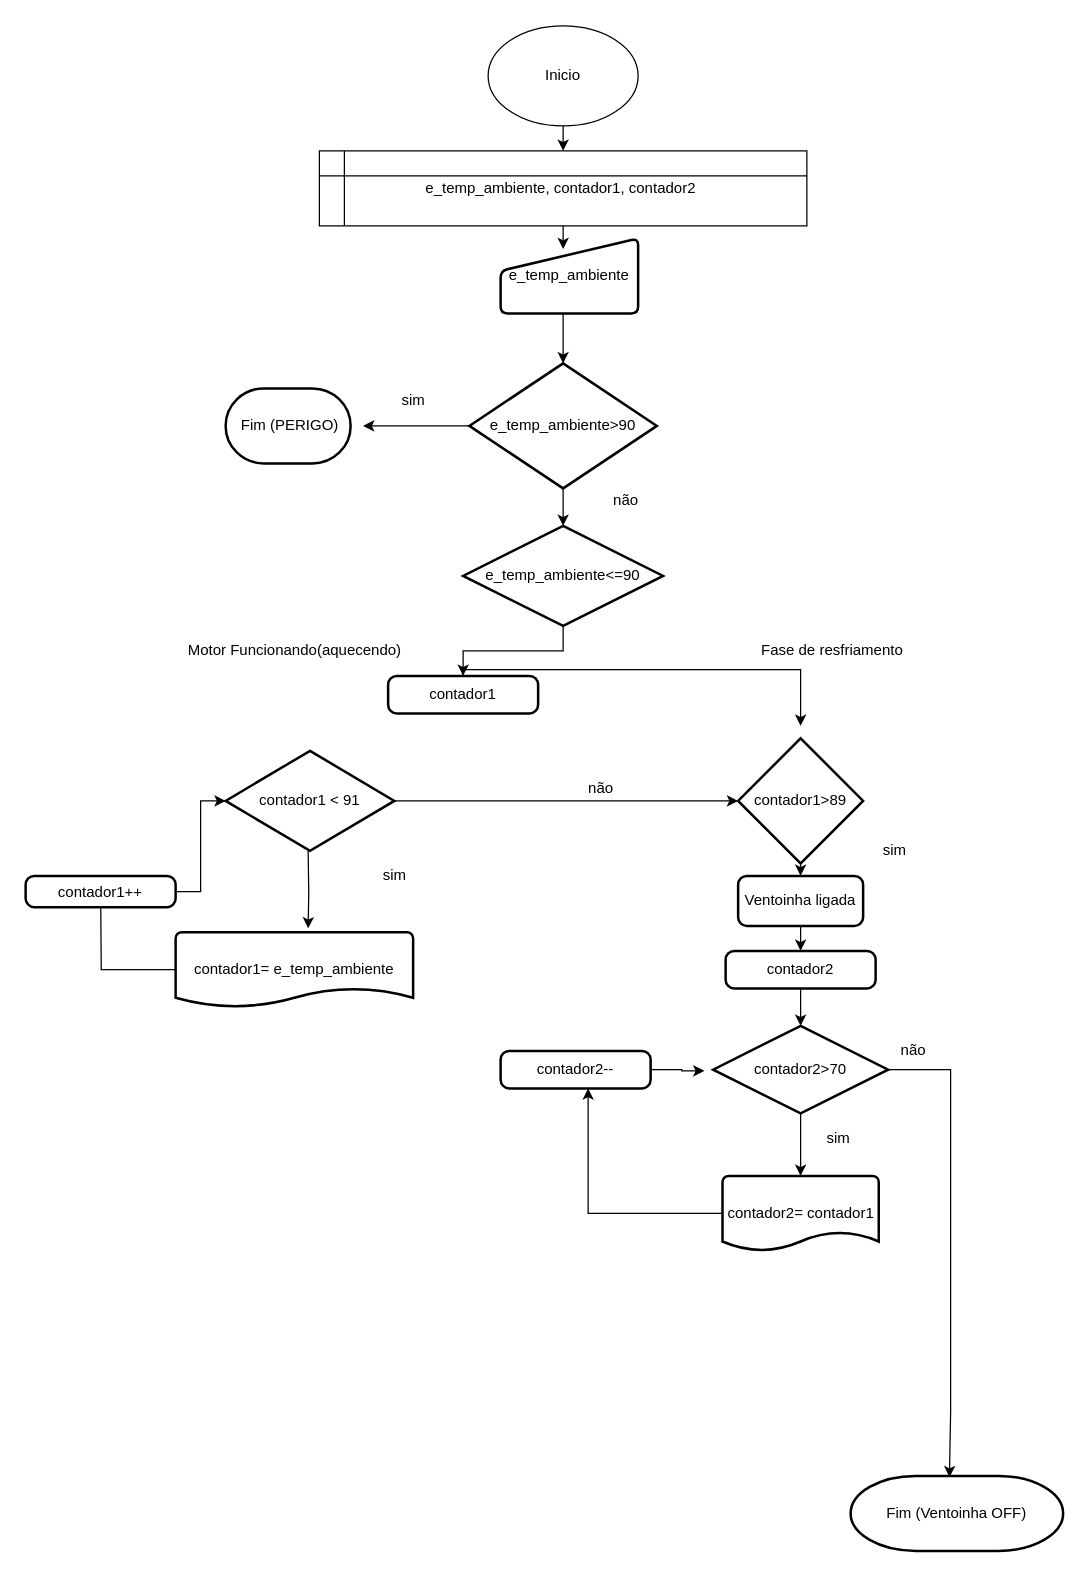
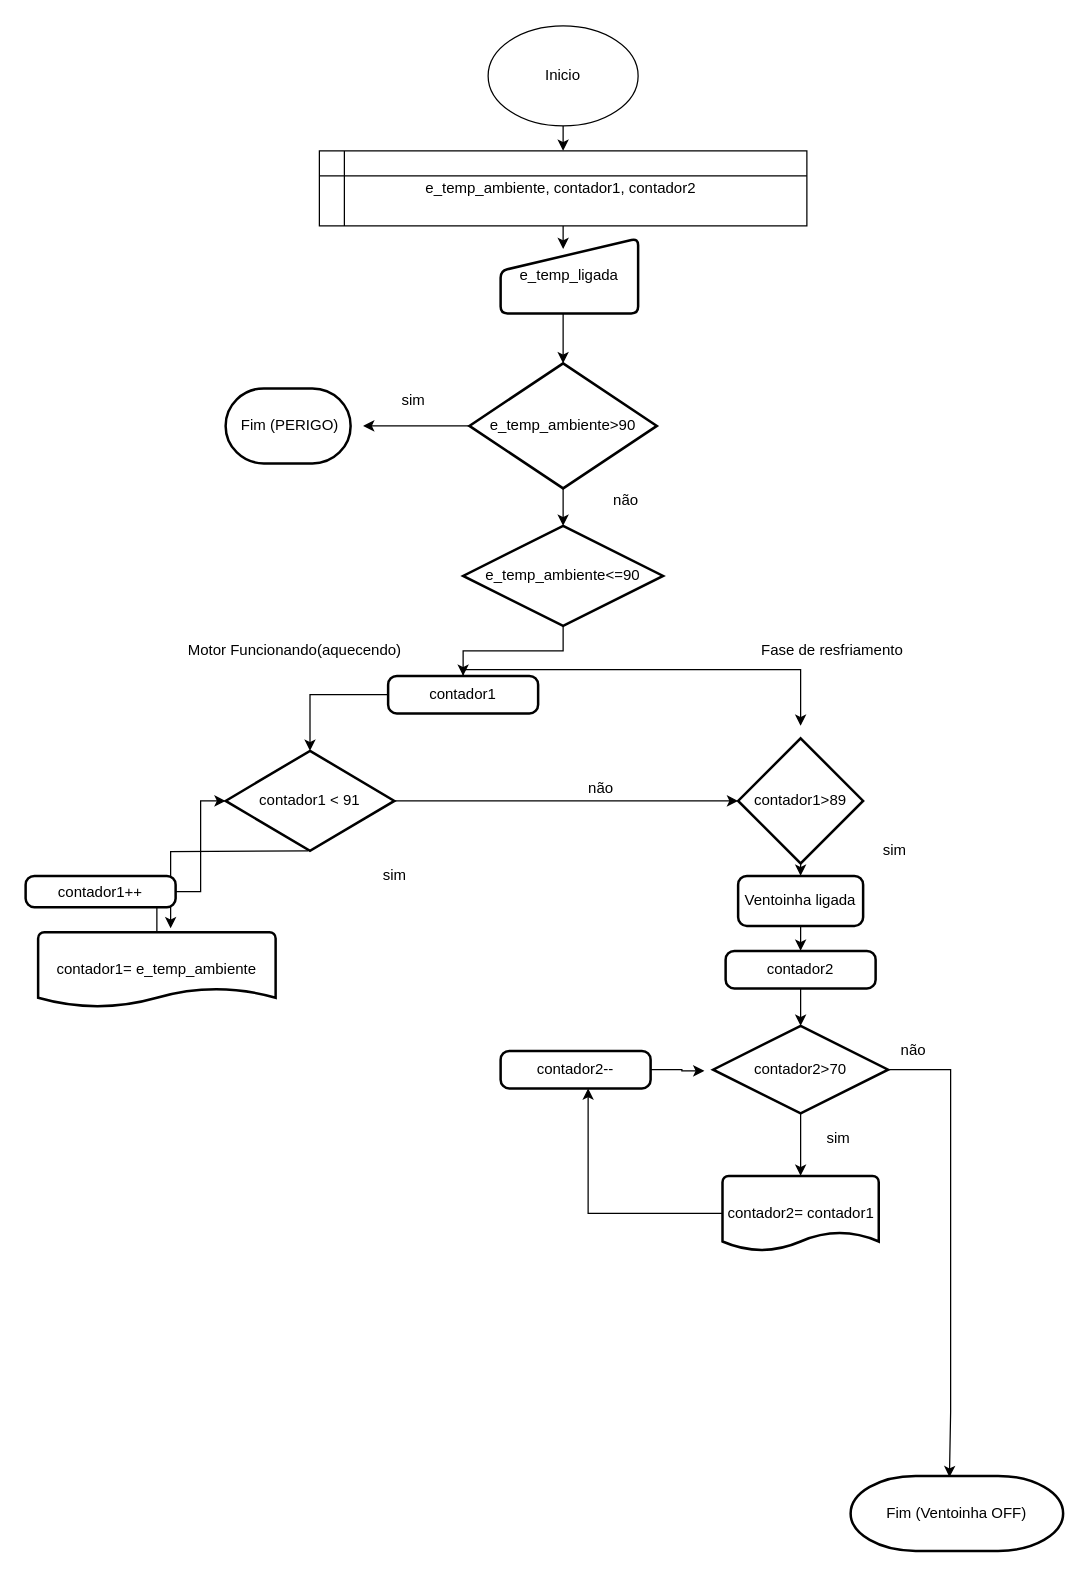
  <mxCell id="0" />
  <mxCell id="1" parent="0" />
  <mxCell id="2" style="edgeStyle=orthogonalEdgeStyle;rounded=0;orthogonalLoop=1;jettySize=auto;html=1;exitX=0.5;exitY=1;exitDx=0;exitDy=0;entryX=0.5;entryY=0;entryDx=0;entryDy=0;" parent="1" source="3" target="5" edge="1"><mxGeometry relative="1" as="geometry" /></mxCell>
  <mxCell id="3" value="Inicio" style="ellipse;whiteSpace=wrap;html=1;" parent="1" vertex="1"><mxGeometry x="390" width="120" height="80" as="geometry" y="20" /></mxCell>
  <mxCell id="4" style="edgeStyle=orthogonalEdgeStyle;rounded=0;orthogonalLoop=1;jettySize=auto;html=1;exitX=0.5;exitY=1;exitDx=0;exitDy=0;entryX=0.455;entryY=0.143;entryDx=0;entryDy=0;entryPerimeter=0;" parent="1" source="5" target="7" edge="1"><mxGeometry relative="1" as="geometry" /></mxCell>
  <mxCell id="5" value="e_temp_ambiente, contador1, contador2&amp;nbsp;" style="shape=internalStorage;whiteSpace=wrap;html=1;backgroundOutline=1;" parent="1" vertex="1"><mxGeometry x="255" y="120" width="390" height="60" as="geometry" /></mxCell>
  <mxCell id="6" style="edgeStyle=orthogonalEdgeStyle;rounded=0;orthogonalLoop=1;jettySize=auto;html=1;exitX=0.5;exitY=1;exitDx=0;exitDy=0;entryX=0.5;entryY=0;entryDx=0;entryDy=0;entryPerimeter=0;" parent="1" source="7" target="17" edge="1"><mxGeometry relative="1" as="geometry"><Array as="points"><mxPoint x="450" y="250" /></Array></mxGeometry></mxCell>
- <mxCell id="7" value="e_temp_ambiente" style="html=1;strokeWidth=2;shape=manualInput;whiteSpace=wrap;rounded=1;size=26;arcSize=11;" parent="1" vertex="1"><mxGeometry x="400" y="190" width="110" height="60" as="geometry" /></mxCell>
+ <mxCell id="7" value="e_temp_ligada" style="html=1;strokeWidth=2;shape=manualInput;whiteSpace=wrap;rounded=1;size=26;arcSize=11;" parent="1" vertex="1"><mxGeometry x="400" y="190" width="110" height="60" as="geometry" /></mxCell>
  <mxCell id="8" style="edgeStyle=orthogonalEdgeStyle;rounded=0;orthogonalLoop=1;jettySize=auto;html=1;exitX=1;exitY=0.5;exitDx=0;exitDy=0;exitPerimeter=0;entryX=0;entryY=0.5;entryDx=0;entryDy=0;entryPerimeter=0;" parent="1" source="10" target="36" edge="1"><mxGeometry relative="1" as="geometry" /></mxCell>
  <mxCell id="9" style="edgeStyle=orthogonalEdgeStyle;rounded=0;orthogonalLoop=1;jettySize=auto;html=1;entryX=0.558;entryY=-0.05;entryDx=0;entryDy=0;entryPerimeter=0;" parent="1" target="12" edge="1"><mxGeometry relative="1" as="geometry"><mxPoint x="246" y="680" as="sourcePoint" /></mxGeometry></mxCell>
  <mxCell id="10" value="contador1 &amp;lt; 91" style="strokeWidth=2;html=1;shape=mxgraph.flowchart.decision;whiteSpace=wrap;" parent="1" vertex="1"><mxGeometry x="180" y="600" width="135" height="80" as="geometry" /></mxCell>
  <mxCell id="11" style="edgeStyle=orthogonalEdgeStyle;rounded=0;orthogonalLoop=1;jettySize=auto;html=1;" parent="1" source="12" edge="1"><mxGeometry relative="1" as="geometry"><mxPoint x="80" y="710" as="targetPoint" /></mxGeometry></mxCell>
- <mxCell id="12" value="contador1= e_temp_ambiente" style="strokeWidth=2;html=1;shape=mxgraph.flowchart.document2;whiteSpace=wrap;size=0.25;" parent="1" vertex="1"><mxGeometry x="140" y="745" width="190" height="60" as="geometry" /></mxCell>
+ <mxCell id="12" value="contador1= e_temp_ambiente" style="strokeWidth=2;html=1;shape=mxgraph.flowchart.document2;whiteSpace=wrap;size=0.25;" parent="1" vertex="1"><mxGeometry x="30" y="745" width="190" height="60" as="geometry" /></mxCell>
  <mxCell id="13" style="edgeStyle=orthogonalEdgeStyle;rounded=0;orthogonalLoop=1;jettySize=auto;html=1;entryX=0;entryY=0.5;entryDx=0;entryDy=0;entryPerimeter=0;" parent="1" source="14" target="10" edge="1"><mxGeometry relative="1" as="geometry" /></mxCell>
  <mxCell id="14" value="contador1++" style="rounded=1;whiteSpace=wrap;html=1;absoluteArcSize=1;arcSize=14;strokeWidth=2;" parent="1" vertex="1"><mxGeometry x="20" y="700" width="120" height="25" as="geometry" /></mxCell>
  <mxCell id="15" style="edgeStyle=orthogonalEdgeStyle;rounded=0;orthogonalLoop=1;jettySize=auto;html=1;exitX=0;exitY=0.5;exitDx=0;exitDy=0;exitPerimeter=0;" parent="1" source="17" edge="1"><mxGeometry relative="1" as="geometry"><mxPoint x="290" y="340" as="targetPoint" /></mxGeometry></mxCell>
  <mxCell id="16" style="edgeStyle=orthogonalEdgeStyle;rounded=0;orthogonalLoop=1;jettySize=auto;html=1;exitX=0.5;exitY=1;exitDx=0;exitDy=0;exitPerimeter=0;entryX=0.5;entryY=0;entryDx=0;entryDy=0;entryPerimeter=0;" parent="1" source="17" target="21" edge="1"><mxGeometry relative="1" as="geometry" /></mxCell>
  <mxCell id="17" value="e_temp_ambiente&amp;gt;90" style="strokeWidth=2;html=1;shape=mxgraph.flowchart.decision;whiteSpace=wrap;" parent="1" vertex="1"><mxGeometry x="375" y="290" width="150" height="100" as="geometry" /></mxCell>
  <mxCell id="18" value="&amp;nbsp;Fim (PERIGO)" style="strokeWidth=2;html=1;shape=mxgraph.flowchart.terminator;whiteSpace=wrap;" parent="1" vertex="1"><mxGeometry x="180" y="310" width="100" height="60" as="geometry" /></mxCell>
  <mxCell id="19" value="sim" style="text;html=1;align=center;verticalAlign=middle;resizable=0;points=[];autosize=1;strokeColor=none;" parent="1" vertex="1"><mxGeometry x="315" y="310" width="30" height="20" as="geometry" /></mxCell>
  <mxCell id="20" style="edgeStyle=orthogonalEdgeStyle;rounded=0;orthogonalLoop=1;jettySize=auto;html=1;exitX=0.5;exitY=1;exitDx=0;exitDy=0;exitPerimeter=0;entryX=0.5;entryY=0;entryDx=0;entryDy=0;" parent="1" source="21" target="34" edge="1"><mxGeometry relative="1" as="geometry" /></mxCell>
  <mxCell id="21" value="e_temp_ambiente&amp;lt;=90" style="strokeWidth=2;html=1;shape=mxgraph.flowchart.decision;whiteSpace=wrap;" parent="1" vertex="1"><mxGeometry x="370" y="420" width="160" height="80" as="geometry" /></mxCell>
  <mxCell id="22" style="edgeStyle=orthogonalEdgeStyle;rounded=0;orthogonalLoop=1;jettySize=auto;html=1;exitX=0.5;exitY=1;exitDx=0;exitDy=0;exitPerimeter=0;entryX=0.5;entryY=0;entryDx=0;entryDy=0;entryPerimeter=0;" parent="1" source="24" target="26" edge="1"><mxGeometry relative="1" as="geometry" /></mxCell>
  <mxCell id="23" style="edgeStyle=orthogonalEdgeStyle;rounded=0;orthogonalLoop=1;jettySize=auto;html=1;exitX=1;exitY=0.5;exitDx=0;exitDy=0;exitPerimeter=0;entryX=0.465;entryY=0.017;entryDx=0;entryDy=0;entryPerimeter=0;" parent="1" source="24" target="30" edge="1"><mxGeometry relative="1" as="geometry"><Array as="points"><mxPoint x="760" y="855" /><mxPoint x="760" y="1129" /></Array></mxGeometry></mxCell>
  <mxCell id="24" value="contador2&amp;gt;70" style="strokeWidth=2;html=1;shape=mxgraph.flowchart.decision;whiteSpace=wrap;" parent="1" vertex="1"><mxGeometry x="570" y="820" width="140" height="70" as="geometry" /></mxCell>
  <mxCell id="25" style="edgeStyle=orthogonalEdgeStyle;rounded=0;orthogonalLoop=1;jettySize=auto;html=1;" parent="1" source="26" target="28" edge="1"><mxGeometry relative="1" as="geometry"><mxPoint x="450" y="890" as="targetPoint" /><Array as="points"><mxPoint x="470" y="970" /></Array></mxGeometry></mxCell>
  <mxCell id="26" value="contador2= contador1" style="strokeWidth=2;html=1;shape=mxgraph.flowchart.document2;whiteSpace=wrap;size=0.25;" parent="1" vertex="1"><mxGeometry x="577.5" y="940" width="125" height="60" as="geometry" /></mxCell>
  <mxCell id="27" style="edgeStyle=orthogonalEdgeStyle;rounded=0;orthogonalLoop=1;jettySize=auto;html=1;entryX=-0.05;entryY=0.514;entryDx=0;entryDy=0;entryPerimeter=0;" parent="1" source="28" target="24" edge="1"><mxGeometry relative="1" as="geometry" /></mxCell>
  <mxCell id="28" value="contador2--" style="rounded=1;whiteSpace=wrap;html=1;absoluteArcSize=1;arcSize=14;strokeWidth=2;" parent="1" vertex="1"><mxGeometry x="400" y="840" width="120" height="30" as="geometry" /></mxCell>
  <mxCell id="29" value="sim" style="text;html=1;align=center;verticalAlign=middle;resizable=0;points=[];autosize=1;strokeColor=none;" parent="1" vertex="1"><mxGeometry x="700" y="670" width="30" height="20" as="geometry" /></mxCell>
  <mxCell id="30" value="Fim (Ventoinha OFF)" style="strokeWidth=2;html=1;shape=mxgraph.flowchart.terminator;whiteSpace=wrap;" parent="1" vertex="1"><mxGeometry x="680" y="1180" width="170" height="60" as="geometry" /></mxCell>
  <mxCell id="31" value="sim" style="text;html=1;align=center;verticalAlign=middle;resizable=0;points=[];autosize=1;strokeColor=none;" parent="1" vertex="1"><mxGeometry x="300" y="690" width="30" height="20" as="geometry" /></mxCell>
+ <mxCell id="32" style="edgeStyle=orthogonalEdgeStyle;rounded=0;orthogonalLoop=1;jettySize=auto;html=1;exitX=0;exitY=0.5;exitDx=0;exitDy=0;entryX=0.5;entryY=0;entryDx=0;entryDy=0;entryPerimeter=0;" parent="1" source="34" target="10" edge="1"><mxGeometry relative="1" as="geometry" /></mxCell>
  <mxCell id="33" style="edgeStyle=orthogonalEdgeStyle;rounded=0;orthogonalLoop=1;jettySize=auto;html=1;" parent="1" source="34" edge="1"><mxGeometry relative="1" as="geometry"><mxPoint x="640" y="580" as="targetPoint" /><Array as="points"><mxPoint x="640" y="535" /><mxPoint x="640" y="580" /></Array></mxGeometry></mxCell>
  <mxCell id="34" value="contador1" style="rounded=1;whiteSpace=wrap;html=1;absoluteArcSize=1;arcSize=14;strokeWidth=2;" parent="1" vertex="1"><mxGeometry x="310" y="540" width="120" height="30" as="geometry" /></mxCell>
  <mxCell id="35" style="edgeStyle=orthogonalEdgeStyle;rounded=0;orthogonalLoop=1;jettySize=auto;html=1;exitX=0.5;exitY=1;exitDx=0;exitDy=0;exitPerimeter=0;entryX=0.5;entryY=0;entryDx=0;entryDy=0;" parent="1" source="36" target="39" edge="1"><mxGeometry relative="1" as="geometry" /></mxCell>
  <mxCell id="36" value="contador1&amp;gt;89" style="strokeWidth=2;html=1;shape=mxgraph.flowchart.decision;whiteSpace=wrap;" parent="1" vertex="1"><mxGeometry x="590" y="590" width="100" height="100" as="geometry" /></mxCell>
  <mxCell id="37" value="não" style="text;html=1;align=center;verticalAlign=middle;resizable=0;points=[];autosize=1;strokeColor=none;" parent="1" vertex="1"><mxGeometry x="460" y="620" width="40" height="20" as="geometry" /></mxCell>
  <mxCell id="38" style="edgeStyle=orthogonalEdgeStyle;rounded=0;orthogonalLoop=1;jettySize=auto;html=1;exitX=0.5;exitY=1;exitDx=0;exitDy=0;entryX=0.5;entryY=0;entryDx=0;entryDy=0;" parent="1" source="39" target="44" edge="1"><mxGeometry relative="1" as="geometry" /></mxCell>
  <mxCell id="39" value="Ventoinha ligada" style="rounded=1;whiteSpace=wrap;html=1;absoluteArcSize=1;arcSize=14;strokeWidth=2;" parent="1" vertex="1"><mxGeometry x="590" y="700" width="100" height="40" as="geometry" /></mxCell>
  <mxCell id="40" value="não" style="text;html=1;align=center;verticalAlign=middle;resizable=0;points=[];autosize=1;strokeColor=none;" parent="1" vertex="1"><mxGeometry x="480" y="390" width="40" height="20" as="geometry" /></mxCell>
  <mxCell id="41" value="Motor Funcionando(aquecendo)" style="text;html=1;align=center;verticalAlign=middle;resizable=0;points=[];autosize=1;strokeColor=none;" parent="1" vertex="1"><mxGeometry x="140" y="510" width="190" height="20" as="geometry" /></mxCell>
  <mxCell id="42" value="Fase de resfriamento" style="text;html=1;align=center;verticalAlign=middle;resizable=0;points=[];autosize=1;strokeColor=none;" parent="1" vertex="1"><mxGeometry x="600" y="510" width="130" height="20" as="geometry" /></mxCell>
  <mxCell id="43" style="edgeStyle=orthogonalEdgeStyle;rounded=0;orthogonalLoop=1;jettySize=auto;html=1;exitX=0.5;exitY=1;exitDx=0;exitDy=0;entryX=0.5;entryY=0;entryDx=0;entryDy=0;entryPerimeter=0;" parent="1" source="44" target="24" edge="1"><mxGeometry relative="1" as="geometry" /></mxCell>
  <mxCell id="44" value="contador2" style="rounded=1;whiteSpace=wrap;html=1;absoluteArcSize=1;arcSize=14;strokeWidth=2;" parent="1" vertex="1"><mxGeometry x="580" y="760" width="120" height="30" as="geometry" /></mxCell>
  <mxCell id="45" value="sim" style="text;html=1;align=center;verticalAlign=middle;resizable=0;points=[];autosize=1;strokeColor=none;" parent="1" vertex="1"><mxGeometry x="655" y="900" width="30" height="20" as="geometry" /></mxCell>
  <mxCell id="46" value="não" style="text;html=1;align=center;verticalAlign=middle;resizable=0;points=[];autosize=1;strokeColor=none;" parent="1" vertex="1"><mxGeometry x="710" y="830" width="40" height="20" as="geometry" /></mxCell>
